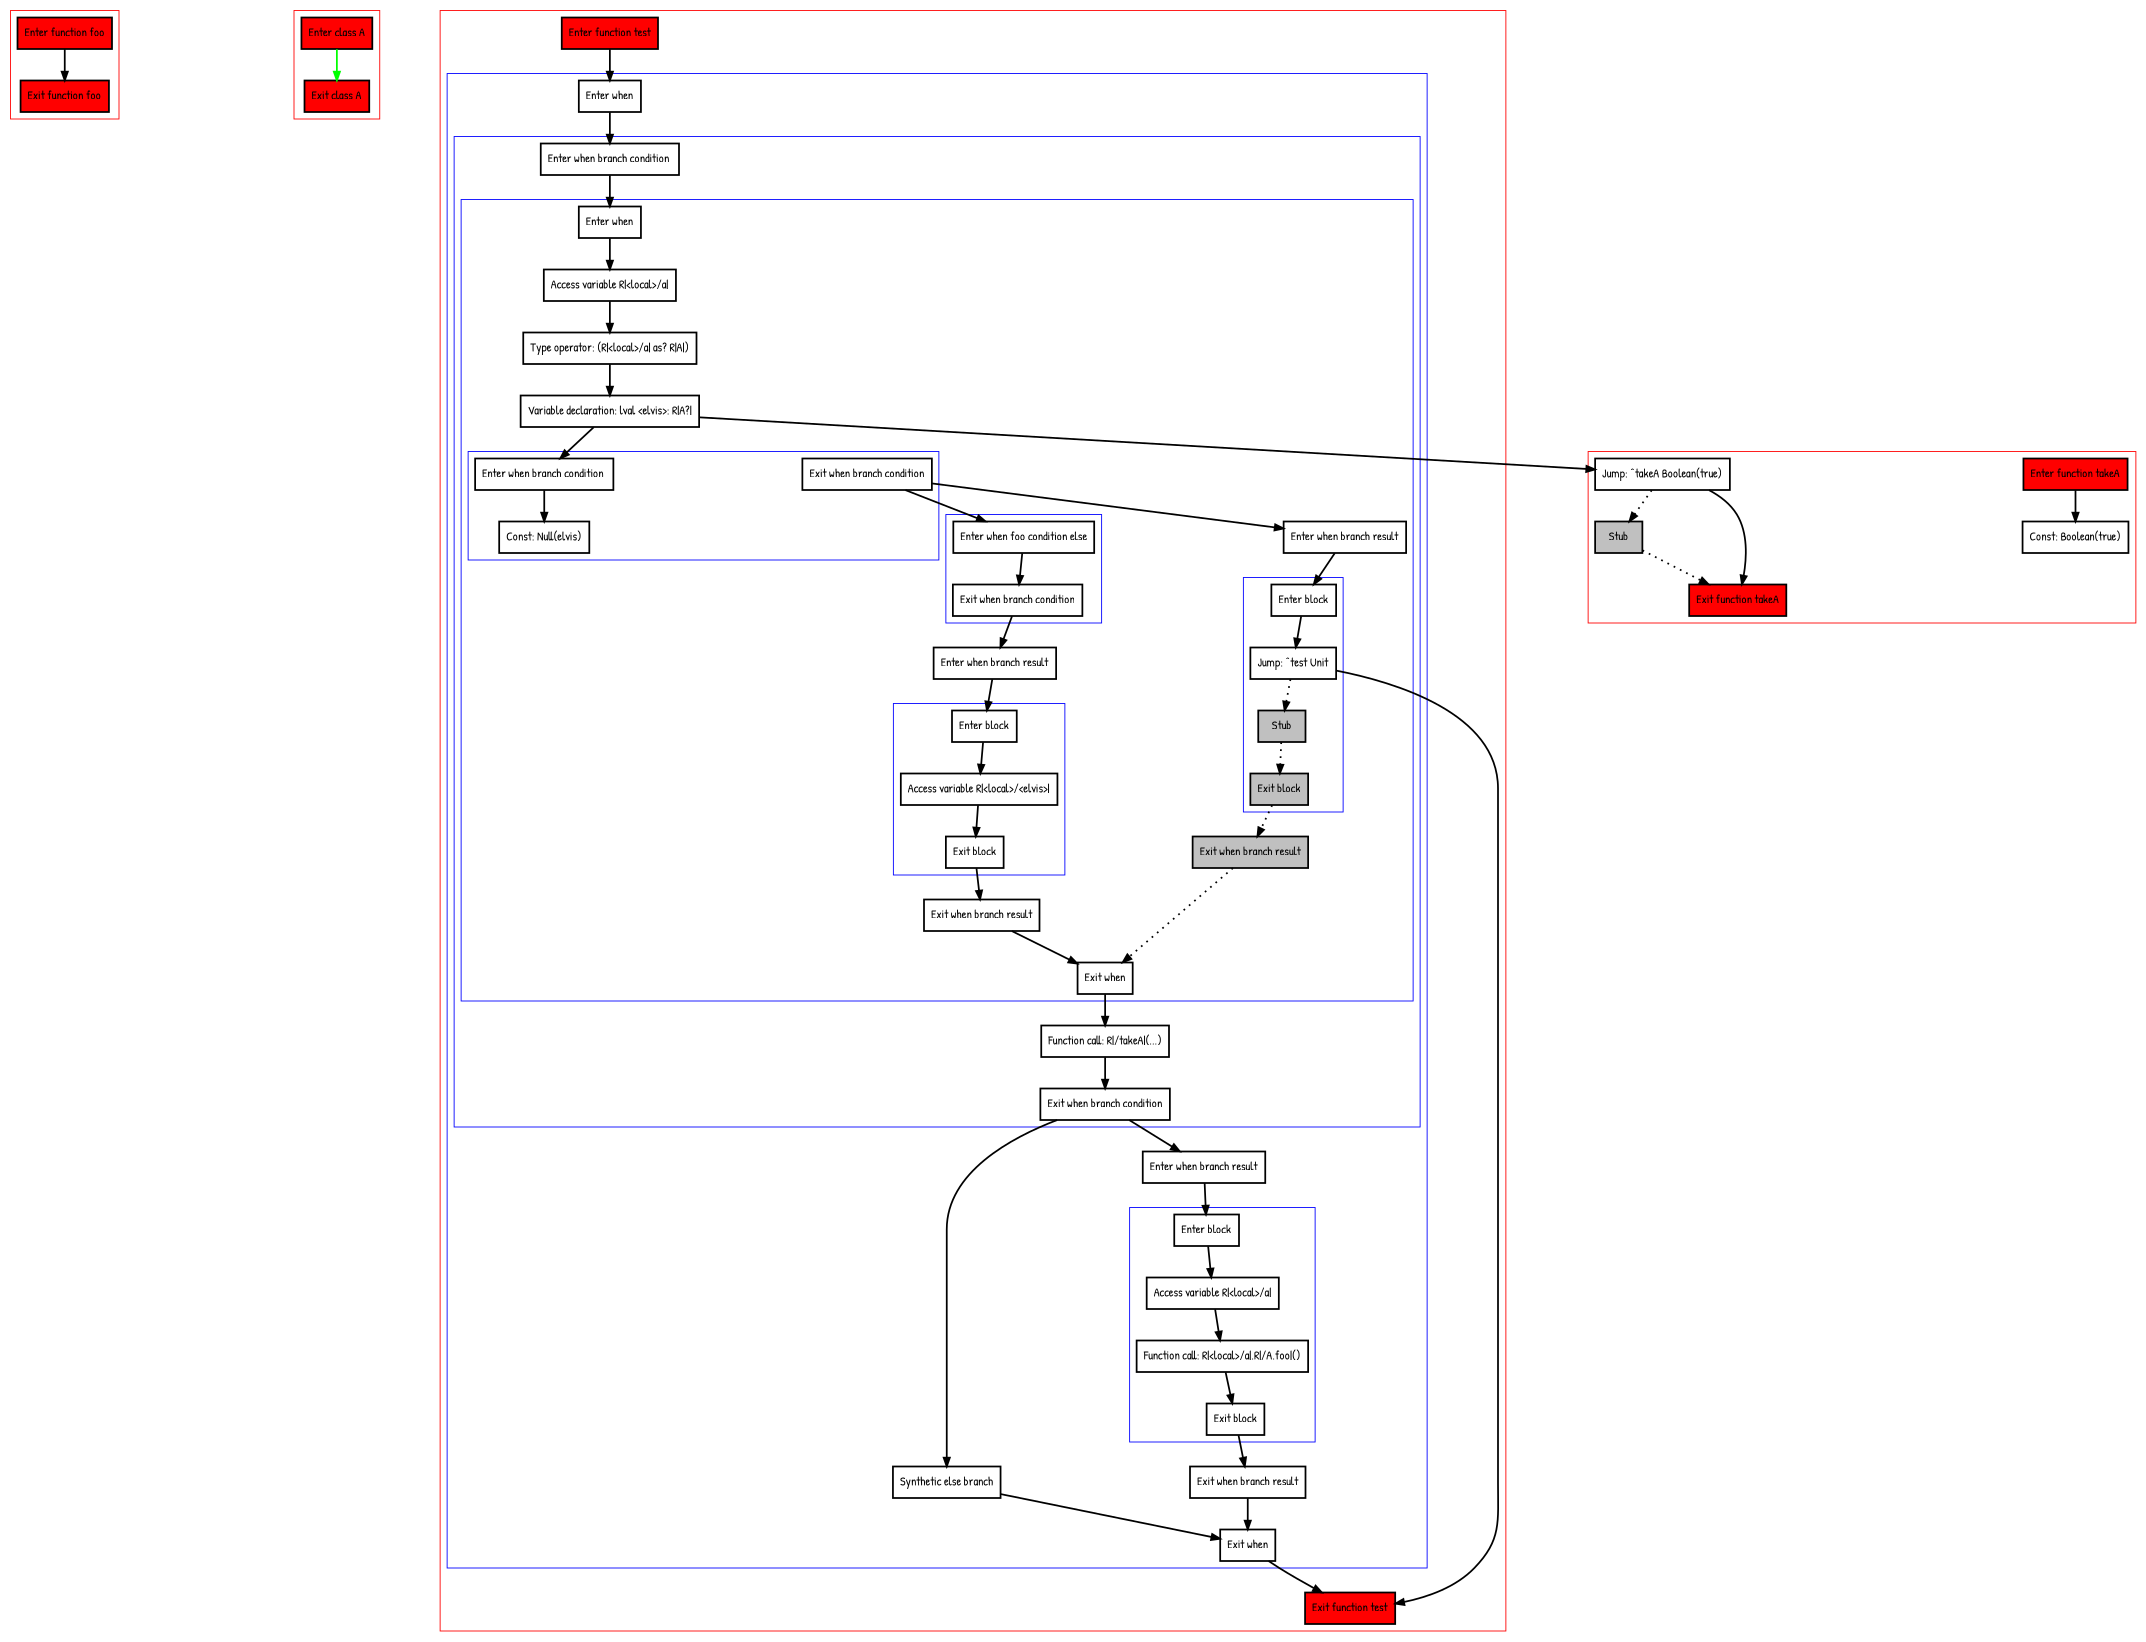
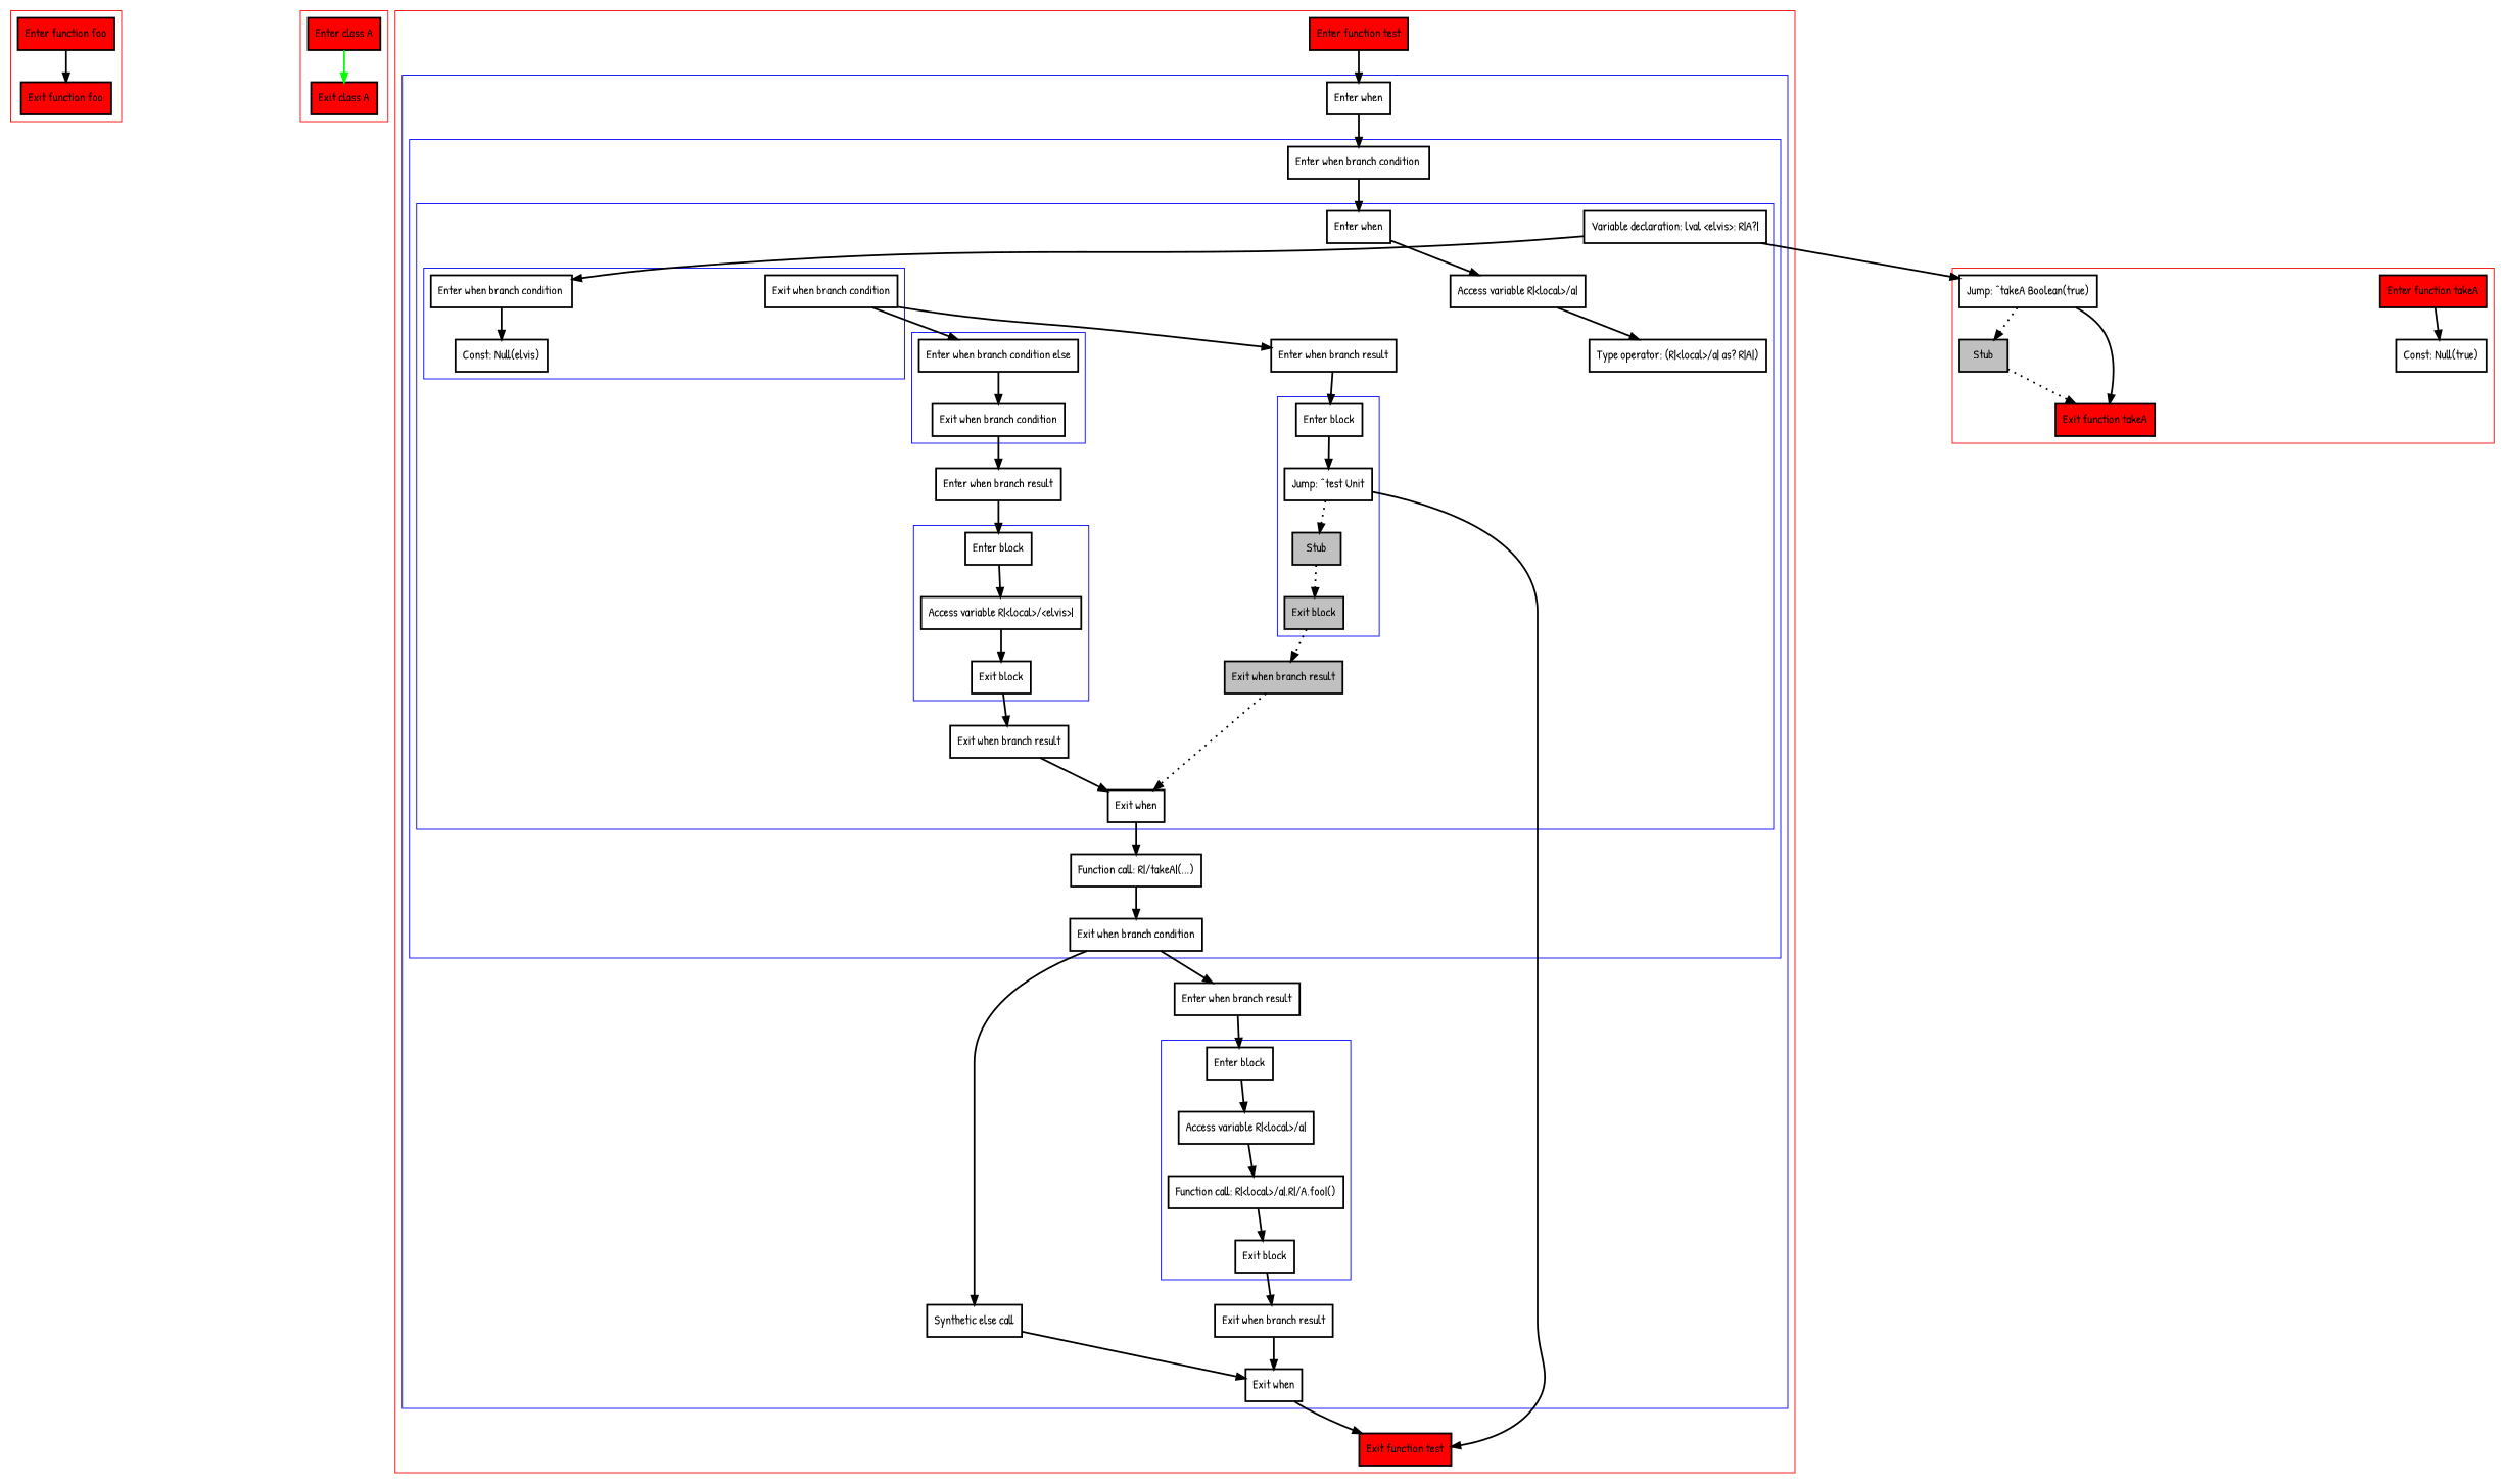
  digraph {
    fontname="Patrick Hand"
    nodesep=3
    node [fontname="Patrick Hand" penwidth=2 shape=box]
    edge [fontname="Patrick Hand" penwidth=2]
    n1 [fillcolor=red label="Enter function foo" style=filled]
    n2 [fillcolor=red label="Exit function foo" style=filled]
    n3 [fillcolor=red label="Enter class A" style=filled]
    n4 [fillcolor=red label="Exit class A" style=filled]
    n5 [fillcolor=red label="Enter function takeA" style=filled]
-   n6 [label="Const: Boolean(true)"]
+   n6 [label="Const: Null(true)"]
    n7 [label="Jump: ^takeA Boolean(true)"]
    n8 [fillcolor=gray label=Stub style=filled]
    n9 [fillcolor=red label="Exit function takeA" style=filled]
    n10 [label="Enter when branch condition "]
    n11 [label="Const: Null(elvis)"]
    n12 [label="Exit when branch condition"]
-   n13 [label="Enter when foo condition else"]
+   n13 [label="Enter when branch condition else"]
    n14 [label="Exit when branch condition"]
    n15 [label="Enter block"]
    n16 [label="Access variable R|<local>/<elvis>|"]
    n17 [label="Exit block"]
    n18 [label="Enter block"]
    n19 [label="Jump: ^test Unit"]
    n20 [fillcolor=gray label=Stub style=filled]
    n21 [fillcolor=gray label="Exit block" style=filled]
    n22 [label="Enter when"]
    n23 [label="Access variable R|<local>/a|"]
    n24 [label="Type operator: (R|<local>/a| as? R|A|)"]
    n25 [label="Variable declaration: lval <elvis>: R|A?|"]
    n26 [label="Enter when branch result"]
    n27 [label="Exit when branch result"]
    n28 [label="Enter when branch result"]
    n29 [fillcolor=gray label="Exit when branch result" style=filled]
    n30 [label="Exit when"]
    n31 [label="Enter when branch condition "]
    n32 [label="Function call: R|/takeA|(...)"]
    n33 [label="Exit when branch condition"]
    n34 [label="Enter block"]
    n35 [label="Access variable R|<local>/a|"]
    n36 [label="Function call: R|<local>/a|.R|/A.foo|()"]
    n37 [label="Exit block"]
    n38 [label="Enter when"]
-   n39 [label="Synthetic else branch"]
+   n39 [label="Synthetic else call"]
    n40 [label="Enter when branch result"]
    n41 [label="Exit when branch result"]
    n42 [label="Exit when"]
    n43 [fillcolor=red label="Enter function test" style=filled]
    n44 [fillcolor=red label="Exit function test" style=filled]
    subgraph cluster_1 {
      color=red
      n1
      n2
    }
    subgraph cluster_2 {
      color=red
      n3
      n4
    }
    subgraph cluster_3 {
      color=red
      n5
      n6
      n7
      n8
      n9
    }
    subgraph cluster_4 {
      color=red
      n43
      n44
      subgraph cluster_5 {
        color=blue
        n38
        n39
        n40
        n41
        n42
        subgraph cluster_6 {
          color=blue
          n31
          n32
          n33
          subgraph cluster_7 {
            color=blue
            n22
            n23
            n24
            n25
            n26
            n27
            n28
            n29
            n30
            subgraph cluster_8 {
              color=blue
              n10
              n11
              n12
            }
            subgraph cluster_9 {
              color=blue
              n13
              n14
            }
            subgraph cluster_10 {
              color=blue
              n15
              n16
              n17
            }
            subgraph cluster_11 {
              color=blue
              n18
              n19
              n20
              n21
            }
          }
        }
        subgraph cluster_12 {
          color=blue
          n34
          n35
          n36
          n37
        }
      }
    }
    n1 -> n2
    n3 -> n4 [color=green]
    n5 -> n6
    n7 -> n8 [style=dotted]
    n7 -> n9
    n8 -> n9 [style=dotted]
    n10 -> n11
    n12 -> n13
    n12 -> n28
    n13 -> n14
    n14 -> n26
    n15 -> n16
    n16 -> n17
    n17 -> n27
    n18 -> n19
    n19 -> n20 [style=dotted]
    n19 -> n44
    n20 -> n21 [style=dotted]
    n21 -> n29 [style=dotted]
    n22 -> n23
    n23 -> n24
-   n24 -> n25
    n25 -> n7
    n25 -> n10
    n26 -> n15
    n27 -> n30
    n28 -> n18
    n29 -> n30 [style=dotted]
    n30 -> n32
    n31 -> n22
    n32 -> n33
    n33 -> n39
    n33 -> n40
    n34 -> n35
    n35 -> n36
    n36 -> n37
    n37 -> n41
    n38 -> n31
    n39 -> n42
    n40 -> n34
    n41 -> n42
    n42 -> n44
    n43 -> n38
  }
